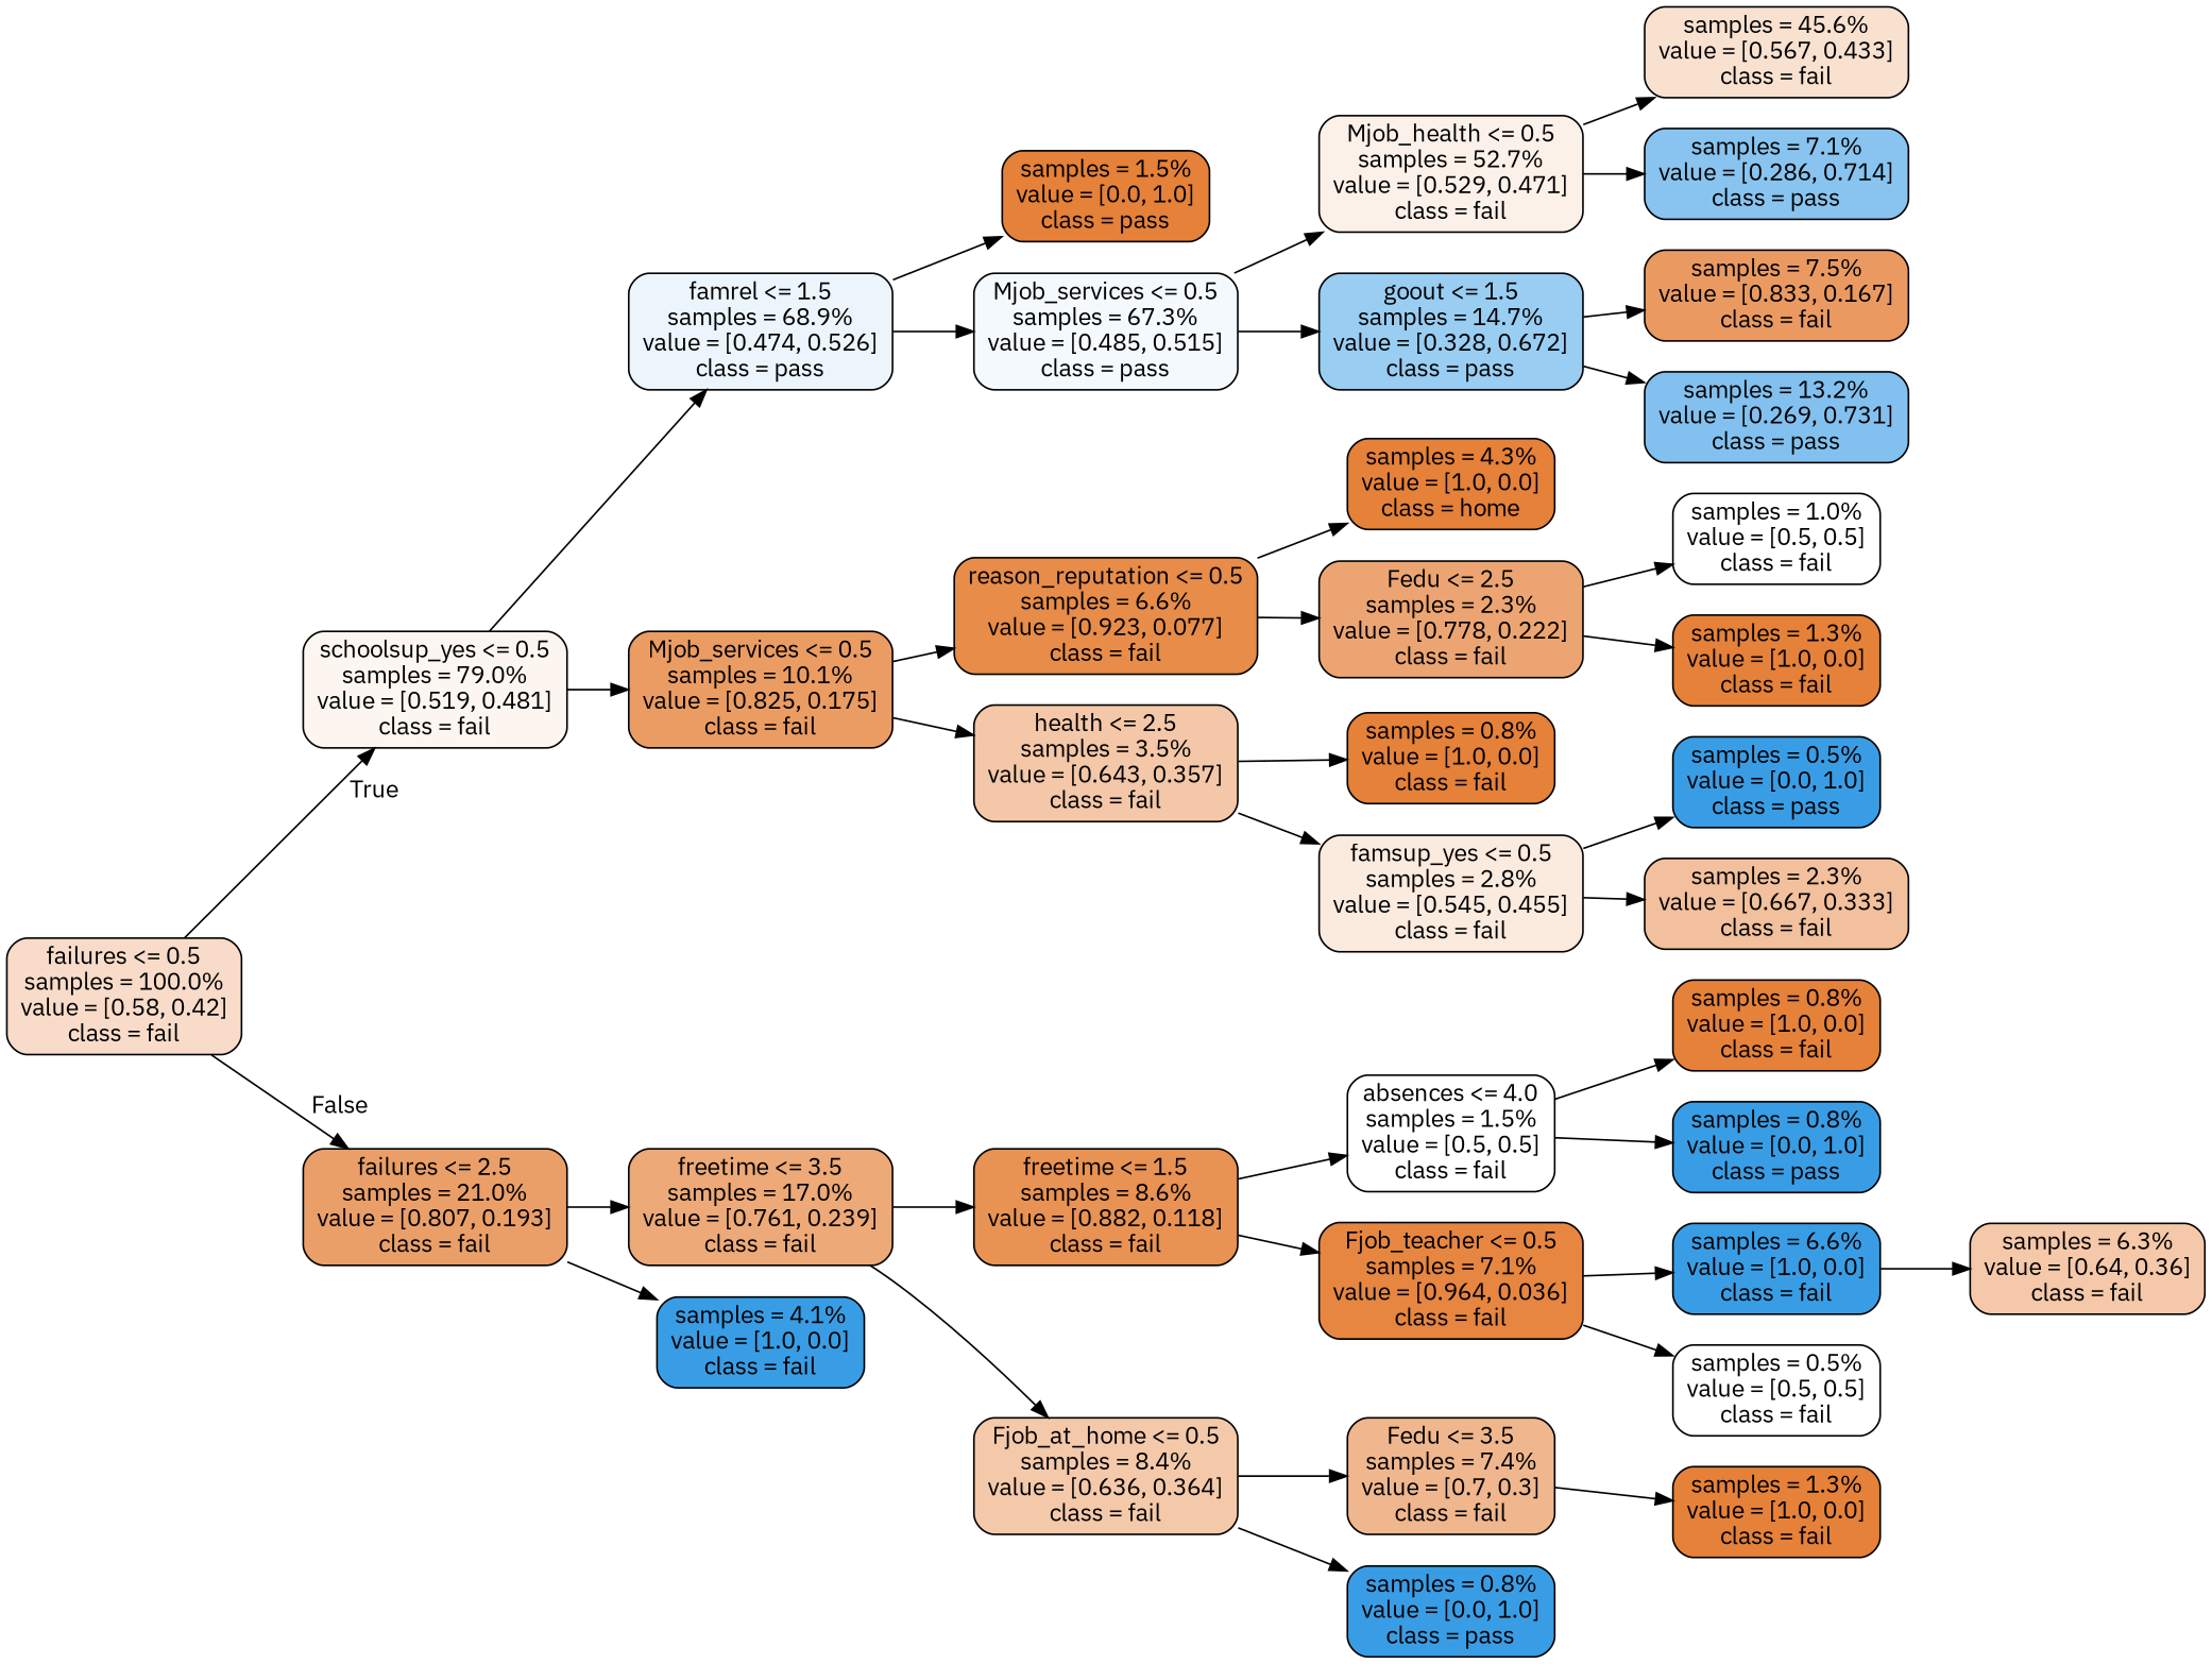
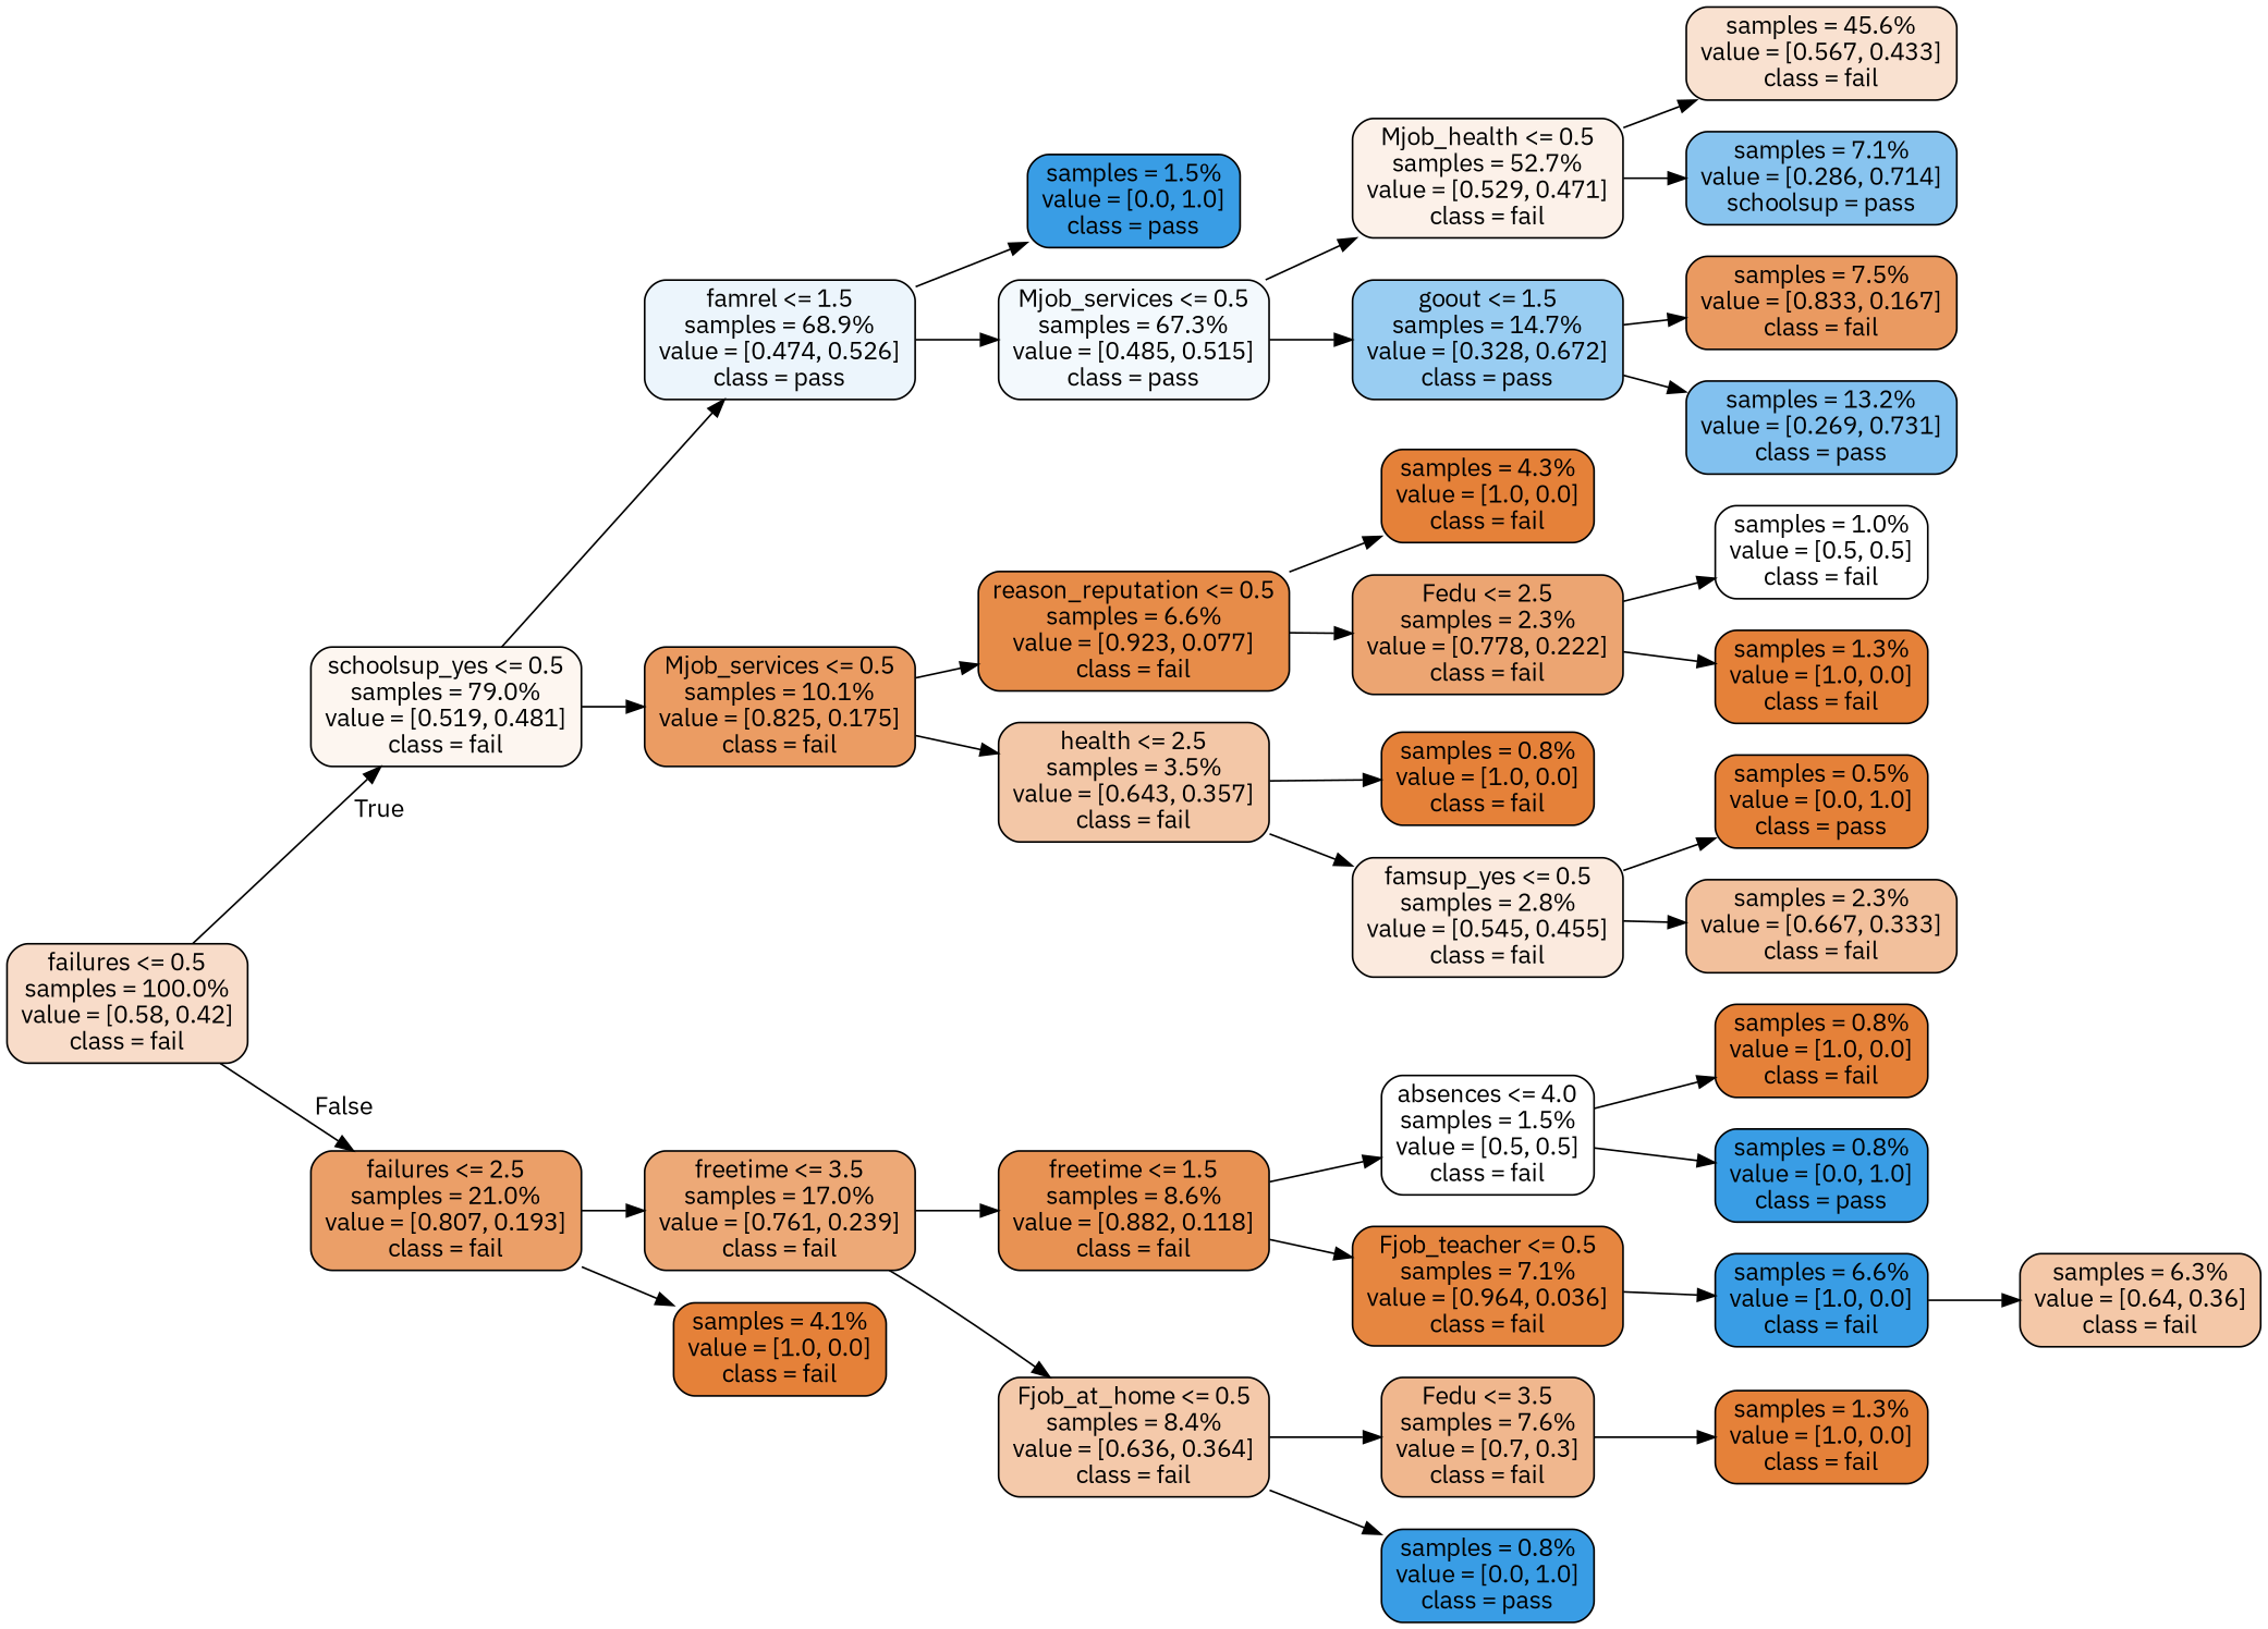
  digraph {
    fontname="IBM Plex Sans"
    rankdir=LR
    node [color=black fillcolor="#e58139" fontname="IBM Plex Sans" shape=box style="filled, rounded"]
    edge [fontname="IBM Plex Sans"]
    n1 [fillcolor="#f8dcc9" label="failures <= 0.5\nsamples = 100.0%\nvalue = [0.58, 0.42]\nclass = fail"]
    n2 [fillcolor="#fdf6f0" label="schoolsup_yes <= 0.5\nsamples = 79.0%\nvalue = [0.519, 0.481]\nclass = fail"]
    n3 [fillcolor="#eb9f68" label="failures <= 2.5\nsamples = 21.0%\nvalue = [0.807, 0.193]\nclass = fail"]
    n4 [fillcolor="#ecf5fc" label="famrel <= 1.5\nsamples = 68.9%\nvalue = [0.474, 0.526]\nclass = pass"]
    n5 [fillcolor="#eb9c63" label="Mjob_services <= 0.5\nsamples = 10.1%\nvalue = [0.825, 0.175]\nclass = fail"]
    n6 [fillcolor="#eda977" label="freetime <= 3.5\nsamples = 17.0%\nvalue = [0.761, 0.239]\nclass = fail"]
-   n7 [fillcolor="#399de5" label="samples = 4.1%\nvalue = [1.0, 0.0]\nclass = fail"]
-   n8 [label="samples = 1.5%\nvalue = [0.0, 1.0]\nclass = pass"]
+   n7 [label="samples = 4.1%\nvalue = [1.0, 0.0]\nclass = fail"]
+   n8 [fillcolor="#399de5" label="samples = 1.5%\nvalue = [0.0, 1.0]\nclass = pass"]
    n9 [fillcolor="#f3f9fd" label="Mjob_services <= 0.5\nsamples = 67.3%\nvalue = [0.485, 0.515]\nclass = pass"]
    n10 [fillcolor="#e78c49" label="reason_reputation <= 0.5\nsamples = 6.6%\nvalue = [0.923, 0.077]\nclass = fail"]
    n11 [fillcolor="#f3c7a7" label="health <= 2.5\nsamples = 3.5%\nvalue = [0.643, 0.357]\nclass = fail"]
    n12 [fillcolor="#fcf1e9" label="Mjob_health <= 0.5\nsamples = 52.7%\nvalue = [0.529, 0.471]\nclass = fail"]
    n13 [fillcolor="#99cdf2" label="goout <= 1.5\nsamples = 14.7%\nvalue = [0.328, 0.672]\nclass = pass"]
    n14 [fillcolor="#f9e1d0" label="samples = 45.6%\nvalue = [0.567, 0.433]\nclass = fail"]
-   n15 [fillcolor="#88c4ef" label="samples = 7.1%\nvalue = [0.286, 0.714]\nclass = pass"]
+   n15 [fillcolor="#88c4ef" label="samples = 7.1%\nvalue = [0.286, 0.714]\nschoolsup = pass"]
    n16 [fillcolor="#ea9a61" label="samples = 7.5%\nvalue = [0.833, 0.167]\nclass = fail"]
    n17 [fillcolor="#82c1ef" label="samples = 13.2%\nvalue = [0.269, 0.731]\nclass = pass"]
-   n18 [label="samples = 4.3%\nvalue = [1.0, 0.0]\nclass = home"]
+   n18 [label="samples = 4.3%\nvalue = [1.0, 0.0]\nclass = fail"]
    n19 [fillcolor="#eca572" label="Fedu <= 2.5\nsamples = 2.3%\nvalue = [0.778, 0.222]\nclass = fail"]
    n20 [label="samples = 0.8%\nvalue = [1.0, 0.0]\nclass = fail"]
    n21 [fillcolor="#fbeade" label="famsup_yes <= 0.5\nsamples = 2.8%\nvalue = [0.545, 0.455]\nclass = fail"]
    n22 [fillcolor="#ffffff" label="samples = 1.0%\nvalue = [0.5, 0.5]\nclass = fail"]
    n23 [label="samples = 1.3%\nvalue = [1.0, 0.0]\nclass = fail"]
-   n24 [fillcolor="#399de5" label="samples = 0.5%\nvalue = [0.0, 1.0]\nclass = pass"]
+   n24 [label="samples = 0.5%\nvalue = [0.0, 1.0]\nclass = pass"]
    n25 [fillcolor="#f2c09c" label="samples = 2.3%\nvalue = [0.667, 0.333]\nclass = fail"]
    n26 [fillcolor="#e89253" label="freetime <= 1.5\nsamples = 8.6%\nvalue = [0.882, 0.118]\nclass = fail"]
    n27 [fillcolor="#f4c9aa" label="Fjob_at_home <= 0.5\nsamples = 8.4%\nvalue = [0.636, 0.364]\nclass = fail"]
    n28 [fillcolor="#ffffff" label="absences <= 4.0\nsamples = 1.5%\nvalue = [0.5, 0.5]\nclass = fail"]
    n29 [fillcolor="#e68640" label="Fjob_teacher <= 0.5\nsamples = 7.1%\nvalue = [0.964, 0.036]\nclass = fail"]
-   n30 [fillcolor="#f0b78e" label="Fedu <= 3.5\nsamples = 7.4%\nvalue = [0.7, 0.3]\nclass = fail"]
+   n30 [fillcolor="#f0b78e" label="Fedu <= 3.5\nsamples = 7.6%\nvalue = [0.7, 0.3]\nclass = fail"]
    n31 [fillcolor="#399de5" label="samples = 0.8%\nvalue = [0.0, 1.0]\nclass = pass"]
    n32 [label="samples = 0.8%\nvalue = [1.0, 0.0]\nclass = fail"]
    n33 [fillcolor="#399de5" label="samples = 0.8%\nvalue = [0.0, 1.0]\nclass = pass"]
    n34 [fillcolor="#399de5" label="samples = 6.6%\nvalue = [1.0, 0.0]\nclass = fail"]
-   n35 [fillcolor="#ffffff" label="samples = 0.5%\nvalue = [0.5, 0.5]\nclass = fail"]
    n36 [fillcolor="#f4c8a8" label="samples = 6.3%\nvalue = [0.64, 0.36]\nclass = fail"]
    n37 [label="samples = 1.3%\nvalue = [1.0, 0.0]\nclass = fail"]
    n1 -> n2 [headlabel=True labelangle=45 labeldistance=2.5]
    n1 -> n3 [headlabel=False labelangle=-45 labeldistance=2.5]
    n2 -> n4
    n2 -> n5
    n3 -> n6
    n3 -> n7
    n4 -> n8
    n4 -> n9
    n5 -> n10
    n5 -> n11
    n6 -> n26
    n6 -> n27
    n9 -> n12
    n9 -> n13
    n10 -> n18
    n10 -> n19
    n11 -> n20
    n11 -> n21
    n12 -> n14
    n12 -> n15
    n13 -> n16
    n13 -> n17
    n19 -> n22
    n19 -> n23
    n21 -> n24
    n21 -> n25
    n26 -> n28
    n26 -> n29
    n27 -> n30
    n27 -> n31
    n28 -> n32
    n28 -> n33
    n29 -> n34
-   n29 -> n35
    n30 -> n37
    n34 -> n36
  }
